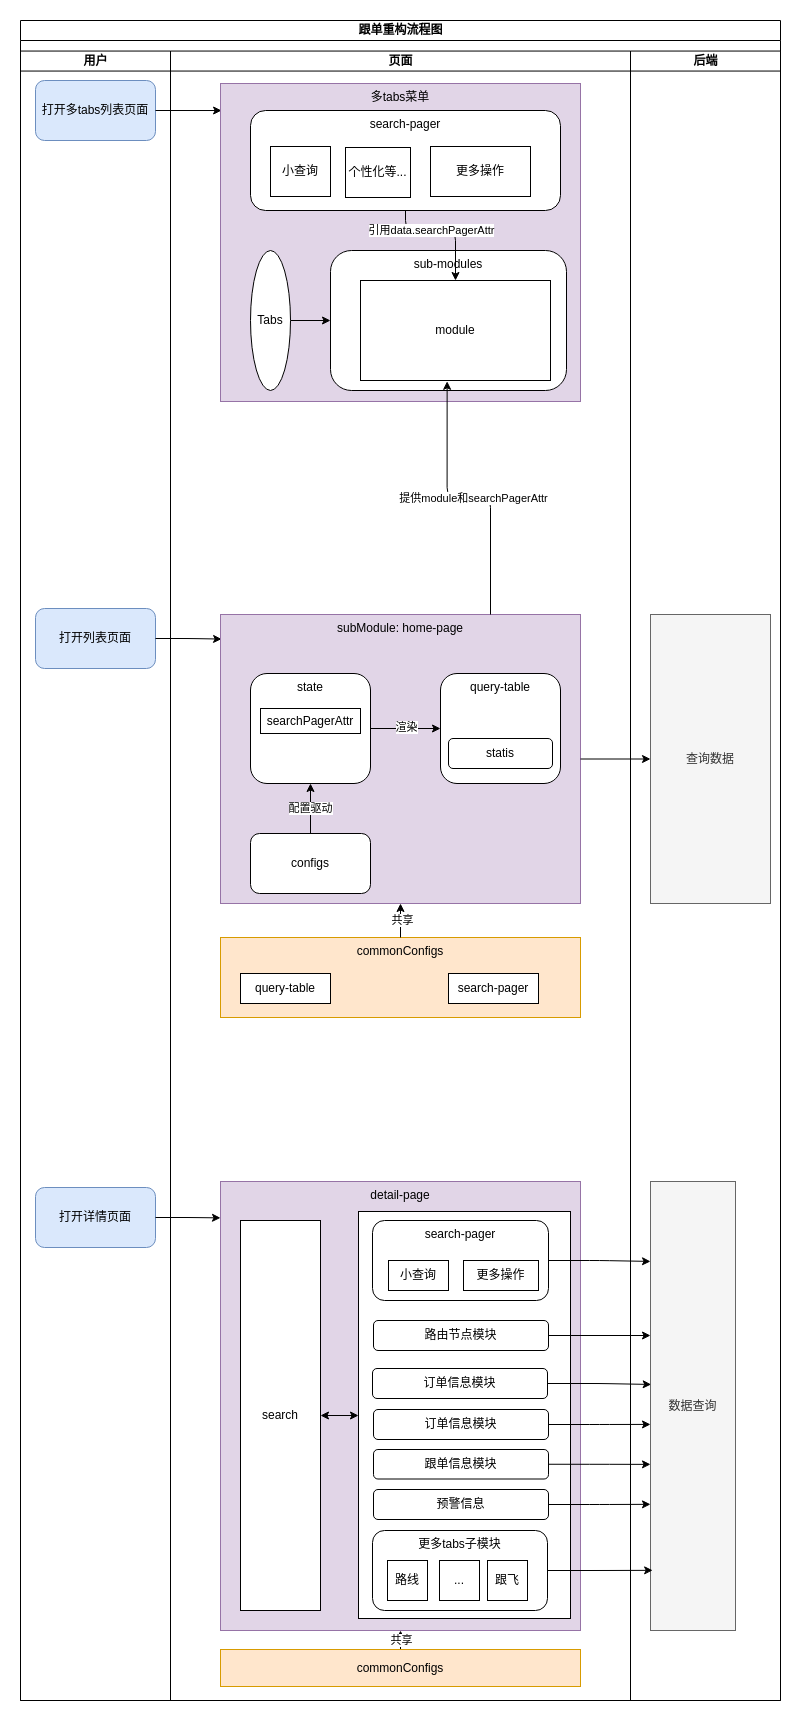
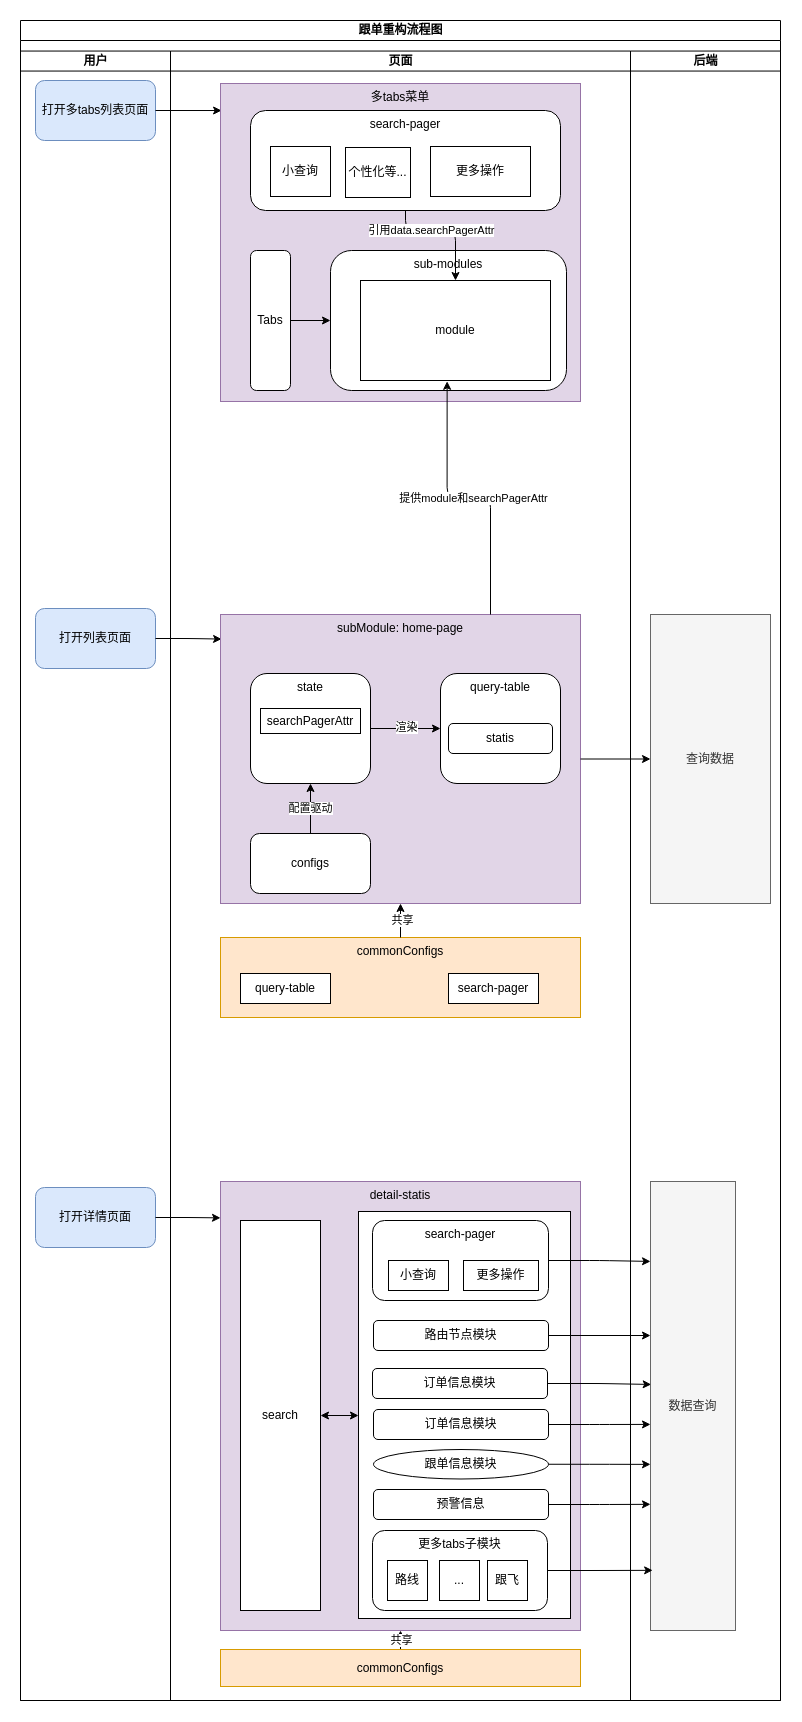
  <mxCell id="0" />
  <mxCell id="1" parent="0" />
  <mxCell id="2" value="" style="group;movable=0;resizable=0;rotatable=0;deletable=0;editable=0;locked=1;connectable=0;" vertex="1" connectable="0" parent="1"><mxGeometry x="20" y="20" width="760" height="1680" as="geometry" /></mxCell>
  <mxCell id="3" value="跟单重构流程图" style="swimlane;childLayout=stackLayout;resizeParent=1;resizeParentMax=0;startSize=20;html=1;container=0;" vertex="1" parent="2"><mxGeometry width="760" height="1680" as="geometry" /></mxCell>
  <mxCell id="4" value="用户" style="swimlane;startSize=20;html=1;container=0;" vertex="1" parent="2"><mxGeometry y="30.545" width="150" height="1649.455" as="geometry" /></mxCell>
  <mxCell id="5" value="页面" style="swimlane;startSize=20;html=1;" vertex="1" parent="2"><mxGeometry x="150" y="30.545" width="460" height="1649.455" as="geometry" /></mxCell>
  <mxCell id="6" value="后端" style="swimlane;startSize=20;html=1;" vertex="1" parent="2"><mxGeometry x="610" y="30.545" width="150" height="1649.455" as="geometry" /></mxCell>
  <mxCell id="7" value="" style="group;rounded=0;" vertex="1" connectable="0" parent="1"><mxGeometry x="35" y="608" width="735" height="409" as="geometry" /></mxCell>
  <mxCell id="8" value="打开列表页面" style="rounded=1;whiteSpace=wrap;html=1;fillColor=#dae8fc;strokeColor=#6c8ebf;" vertex="1" parent="7"><mxGeometry width="120" height="60" as="geometry" /></mxCell>
  <mxCell id="9" style="edgeStyle=orthogonalEdgeStyle;rounded=1;orthogonalLoop=1;jettySize=auto;html=1;exitX=1;exitY=0.5;exitDx=0;exitDy=0;entryX=0.003;entryY=0.085;entryDx=0;entryDy=0;entryPerimeter=0;" edge="1" parent="7" source="8" target="12"><mxGeometry relative="1" as="geometry" /></mxCell>
  <mxCell id="10" value="查询数据" style="rounded=0;whiteSpace=wrap;html=1;fillColor=#f5f5f5;strokeColor=#666666;fontColor=#333333;" vertex="1" parent="7"><mxGeometry x="615" y="6" width="120" height="289" as="geometry" /></mxCell>
  <mxCell id="11" value="" style="group" vertex="1" connectable="0" parent="7"><mxGeometry x="185" y="6" width="360" height="403" as="geometry" /></mxCell>
  <mxCell id="12" value="subModule: home-page" style="rounded=0;whiteSpace=wrap;html=1;verticalAlign=top;fillColor=#e1d5e7;strokeColor=#9673a6;" vertex="1" parent="11"><mxGeometry width="360" height="289" as="geometry" /></mxCell>
  <mxCell id="13" value="query-table" style="rounded=1;whiteSpace=wrap;html=1;verticalAlign=top;" vertex="1" parent="11"><mxGeometry x="220" y="59" width="120" height="110" as="geometry" /></mxCell>
- <mxCell id="14" value="statis" style="rounded=1;whiteSpace=wrap;html=1;" vertex="1" parent="11"><mxGeometry x="228" y="124" width="104" height="30" as="geometry" /></mxCell>
+ <mxCell id="14" value="statis" style="rounded=1;whiteSpace=wrap;html=1;" vertex="1" parent="11"><mxGeometry x="228" y="109" width="104" height="30" as="geometry" /></mxCell>
  <mxCell id="15" value="configs" style="rounded=1;whiteSpace=wrap;html=1;" vertex="1" parent="11"><mxGeometry x="30" y="219" width="120" height="60" as="geometry" /></mxCell>
  <mxCell id="16" style="edgeStyle=orthogonalEdgeStyle;rounded=1;orthogonalLoop=1;jettySize=auto;html=1;exitX=1;exitY=0.5;exitDx=0;exitDy=0;entryX=0;entryY=0.5;entryDx=0;entryDy=0;" edge="1" parent="11" source="18" target="13"><mxGeometry relative="1" as="geometry" /></mxCell>
  <mxCell id="17" value="渲染" style="edgeLabel;html=1;align=center;verticalAlign=middle;resizable=0;points=[];" vertex="1" connectable="0" parent="16"><mxGeometry y="2" relative="1" as="geometry"><mxPoint as="offset" /></mxGeometry></mxCell>
  <mxCell id="18" value="state" style="rounded=1;whiteSpace=wrap;html=1;verticalAlign=top;" vertex="1" parent="11"><mxGeometry x="30" y="59" width="120" height="110" as="geometry" /></mxCell>
  <mxCell id="19" style="edgeStyle=orthogonalEdgeStyle;rounded=1;orthogonalLoop=1;jettySize=auto;html=1;exitX=0.5;exitY=0;exitDx=0;exitDy=0;entryX=0.5;entryY=1;entryDx=0;entryDy=0;" edge="1" parent="11" source="15" target="18"><mxGeometry relative="1" as="geometry" /></mxCell>
  <mxCell id="20" value="配置驱动" style="edgeLabel;html=1;align=center;verticalAlign=middle;resizable=0;points=[];" vertex="1" connectable="0" parent="19"><mxGeometry x="0.04" y="1" relative="1" as="geometry"><mxPoint as="offset" /></mxGeometry></mxCell>
  <mxCell id="21" value="searchPagerAttr" style="rounded=0;whiteSpace=wrap;html=1;" vertex="1" parent="11"><mxGeometry x="40" y="94" width="100" height="25" as="geometry" /></mxCell>
  <mxCell id="22" value="commonConfigs" style="rounded=0;whiteSpace=wrap;html=1;fillColor=#ffe6cc;strokeColor=#d79b00;verticalAlign=top;" vertex="1" parent="11"><mxGeometry y="323" width="360" height="80" as="geometry" /></mxCell>
  <mxCell id="23" value="query-table" style="rounded=0;whiteSpace=wrap;html=1;" vertex="1" parent="11"><mxGeometry x="20" y="359" width="90" height="30" as="geometry" /></mxCell>
  <mxCell id="24" value="search-pager" style="rounded=0;whiteSpace=wrap;html=1;" vertex="1" parent="11"><mxGeometry x="228" y="359" width="90" height="30" as="geometry" /></mxCell>
  <mxCell id="25" style="edgeStyle=orthogonalEdgeStyle;rounded=1;orthogonalLoop=1;jettySize=auto;html=1;exitX=0.5;exitY=0;exitDx=0;exitDy=0;entryX=0.5;entryY=1;entryDx=0;entryDy=0;" edge="1" parent="11" source="22" target="12"><mxGeometry relative="1" as="geometry" /></mxCell>
  <mxCell id="26" value="共享" style="edgeLabel;html=1;align=center;verticalAlign=middle;resizable=0;points=[];" vertex="1" connectable="0" parent="25"><mxGeometry x="0.059" y="-1" relative="1" as="geometry"><mxPoint as="offset" /></mxGeometry></mxCell>
  <mxCell id="27" style="edgeStyle=orthogonalEdgeStyle;rounded=1;orthogonalLoop=1;jettySize=auto;html=1;exitX=1;exitY=0.5;exitDx=0;exitDy=0;entryX=0;entryY=0.5;entryDx=0;entryDy=0;" edge="1" parent="7" source="12" target="10"><mxGeometry relative="1" as="geometry" /></mxCell>
  <mxCell id="28" value="打开详情页面" style="rounded=1;whiteSpace=wrap;html=1;fillColor=#dae8fc;strokeColor=#6c8ebf;" vertex="1" parent="1"><mxGeometry x="35" y="1187" width="120" height="60" as="geometry" /></mxCell>
- <mxCell id="29" value="detail-page" style="rounded=0;whiteSpace=wrap;html=1;verticalAlign=top;fillColor=#e1d5e7;strokeColor=#9673a6;" vertex="1" parent="1"><mxGeometry x="220" y="1181" width="360" height="449" as="geometry" /></mxCell>
+ <mxCell id="29" value="detail-statis" style="rounded=0;whiteSpace=wrap;html=1;verticalAlign=top;fillColor=#e1d5e7;strokeColor=#9673a6;" vertex="1" parent="1"><mxGeometry x="220" y="1181" width="360" height="449" as="geometry" /></mxCell>
  <mxCell id="30" style="edgeStyle=orthogonalEdgeStyle;rounded=1;orthogonalLoop=1;jettySize=auto;html=1;exitX=1;exitY=0.5;exitDx=0;exitDy=0;entryX=0;entryY=0.081;entryDx=0;entryDy=0;entryPerimeter=0;" edge="1" parent="1" source="28" target="29"><mxGeometry relative="1" as="geometry" /></mxCell>
  <mxCell id="31" style="edgeStyle=orthogonalEdgeStyle;rounded=1;orthogonalLoop=1;jettySize=auto;html=1;exitX=0.5;exitY=0;exitDx=0;exitDy=0;entryX=0.5;entryY=1;entryDx=0;entryDy=0;" edge="1" parent="1" source="33" target="29"><mxGeometry relative="1" as="geometry" /></mxCell>
  <mxCell id="32" value="共享" style="edgeLabel;html=1;align=center;verticalAlign=middle;resizable=0;points=[];" vertex="1" connectable="0" parent="31"><mxGeometry x="0.103" relative="1" as="geometry"><mxPoint as="offset" /></mxGeometry></mxCell>
  <mxCell id="33" value="commonConfigs" style="rounded=0;whiteSpace=wrap;html=1;fillColor=#ffe6cc;strokeColor=#d79b00;" vertex="1" parent="1"><mxGeometry x="220" y="1649" width="360" height="37" as="geometry" /></mxCell>
  <mxCell id="34" style="edgeStyle=orthogonalEdgeStyle;rounded=1;orthogonalLoop=1;jettySize=auto;html=1;exitX=1;exitY=0.5;exitDx=0;exitDy=0;entryX=0;entryY=0.5;entryDx=0;entryDy=0;startArrow=classic;startFill=1;" edge="1" parent="1" source="35" target="36"><mxGeometry relative="1" as="geometry" /></mxCell>
  <mxCell id="35" value="search" style="rounded=0;whiteSpace=wrap;html=1;" vertex="1" parent="1"><mxGeometry x="240" y="1220" width="80" height="390" as="geometry" /></mxCell>
  <mxCell id="36" value="" style="rounded=0;whiteSpace=wrap;html=1;" vertex="1" parent="1"><mxGeometry x="358" y="1211" width="212" height="407" as="geometry" /></mxCell>
  <mxCell id="37" value="" style="group" vertex="1" connectable="0" parent="1"><mxGeometry x="372" y="1220" width="176" height="390" as="geometry" /></mxCell>
  <mxCell id="38" value="订单信息模块" style="rounded=1;whiteSpace=wrap;html=1;" vertex="1" parent="37"><mxGeometry y="148" width="175" height="30" as="geometry" /></mxCell>
  <mxCell id="39" value="订单信息模块" style="rounded=1;whiteSpace=wrap;html=1;" vertex="1" parent="37"><mxGeometry x="1" y="189" width="175" height="30" as="geometry" /></mxCell>
- <mxCell id="40" value="跟单信息模块" style="rounded=1;whiteSpace=wrap;html=1;" vertex="1" parent="37"><mxGeometry x="1" y="229" width="175" height="29.5" as="geometry" /></mxCell>
+ <mxCell id="40" value="跟单信息模块" style="ellipse;whiteSpace=wrap;html=1;" vertex="1" parent="37"><mxGeometry x="1" y="229" width="175" height="29.5" as="geometry" /></mxCell>
  <mxCell id="41" value="预警信息" style="rounded=1;whiteSpace=wrap;html=1;" vertex="1" parent="37"><mxGeometry x="1" y="269" width="175" height="30" as="geometry" /></mxCell>
  <mxCell id="42" value="" style="group" vertex="1" connectable="0" parent="37"><mxGeometry width="176" height="80" as="geometry" /></mxCell>
  <mxCell id="43" value="search-pager" style="rounded=1;whiteSpace=wrap;html=1;verticalAlign=top;" vertex="1" parent="42"><mxGeometry width="176" height="80" as="geometry" /></mxCell>
  <mxCell id="44" value="小查询" style="rounded=0;whiteSpace=wrap;html=1;" vertex="1" parent="42"><mxGeometry x="16" y="40" width="60" height="30" as="geometry" /></mxCell>
  <mxCell id="45" value="更多操作" style="rounded=0;whiteSpace=wrap;html=1;" vertex="1" parent="42"><mxGeometry x="91" y="40" width="75" height="30" as="geometry" /></mxCell>
  <mxCell id="46" value="" style="group" vertex="1" connectable="0" parent="37"><mxGeometry y="310" width="175" height="80" as="geometry" /></mxCell>
  <mxCell id="47" value="更多tabs子模块" style="rounded=1;whiteSpace=wrap;html=1;verticalAlign=top;" vertex="1" parent="46"><mxGeometry width="175" height="80" as="geometry" /></mxCell>
  <mxCell id="48" value="路线" style="rounded=0;whiteSpace=wrap;html=1;" vertex="1" parent="46"><mxGeometry x="15" y="30" width="40" height="40" as="geometry" /></mxCell>
  <mxCell id="49" value="..." style="rounded=0;whiteSpace=wrap;html=1;" vertex="1" parent="46"><mxGeometry x="67" y="30" width="40" height="40" as="geometry" /></mxCell>
  <mxCell id="50" value="跟飞" style="rounded=0;whiteSpace=wrap;html=1;" vertex="1" parent="46"><mxGeometry x="115" y="30" width="40" height="40" as="geometry" /></mxCell>
  <mxCell id="51" value="路由节点模块" style="rounded=1;whiteSpace=wrap;html=1;" vertex="1" parent="37"><mxGeometry x="1" y="100" width="175" height="30" as="geometry" /></mxCell>
  <mxCell id="52" value="数据查询" style="rounded=0;whiteSpace=wrap;html=1;fillColor=#f5f5f5;fontColor=#333333;strokeColor=#666666;" vertex="1" parent="1"><mxGeometry x="650" y="1181" width="85" height="449" as="geometry" /></mxCell>
  <mxCell id="53" style="edgeStyle=orthogonalEdgeStyle;rounded=1;orthogonalLoop=1;jettySize=auto;html=1;exitX=1;exitY=0.5;exitDx=0;exitDy=0;entryX=0;entryY=0.178;entryDx=0;entryDy=0;entryPerimeter=0;" edge="1" parent="1" source="43" target="52"><mxGeometry relative="1" as="geometry" /></mxCell>
  <mxCell id="54" style="edgeStyle=orthogonalEdgeStyle;rounded=1;orthogonalLoop=1;jettySize=auto;html=1;exitX=1;exitY=0.5;exitDx=0;exitDy=0;entryX=0;entryY=0.343;entryDx=0;entryDy=0;entryPerimeter=0;" edge="1" parent="1" source="51" target="52"><mxGeometry relative="1" as="geometry" /></mxCell>
  <mxCell id="55" style="edgeStyle=orthogonalEdgeStyle;rounded=1;orthogonalLoop=1;jettySize=auto;html=1;exitX=1;exitY=0.5;exitDx=0;exitDy=0;entryX=0.008;entryY=0.452;entryDx=0;entryDy=0;entryPerimeter=0;" edge="1" parent="1" source="38" target="52"><mxGeometry relative="1" as="geometry" /></mxCell>
  <mxCell id="56" style="edgeStyle=orthogonalEdgeStyle;rounded=1;orthogonalLoop=1;jettySize=auto;html=1;exitX=1;exitY=0.5;exitDx=0;exitDy=0;entryX=0;entryY=0.541;entryDx=0;entryDy=0;entryPerimeter=0;" edge="1" parent="1" source="39" target="52"><mxGeometry relative="1" as="geometry" /></mxCell>
  <mxCell id="57" style="edgeStyle=orthogonalEdgeStyle;rounded=1;orthogonalLoop=1;jettySize=auto;html=1;exitX=1;exitY=0.5;exitDx=0;exitDy=0;entryX=0;entryY=0.63;entryDx=0;entryDy=0;entryPerimeter=0;" edge="1" parent="1" source="40" target="52"><mxGeometry relative="1" as="geometry" /></mxCell>
  <mxCell id="58" style="edgeStyle=orthogonalEdgeStyle;rounded=1;orthogonalLoop=1;jettySize=auto;html=1;exitX=1;exitY=0.5;exitDx=0;exitDy=0;entryX=0;entryY=0.719;entryDx=0;entryDy=0;entryPerimeter=0;" edge="1" parent="1" source="41" target="52"><mxGeometry relative="1" as="geometry" /></mxCell>
  <mxCell id="59" style="edgeStyle=orthogonalEdgeStyle;rounded=1;orthogonalLoop=1;jettySize=auto;html=1;exitX=1;exitY=0.5;exitDx=0;exitDy=0;entryX=0.025;entryY=0.866;entryDx=0;entryDy=0;entryPerimeter=0;" edge="1" parent="1" source="47" target="52"><mxGeometry relative="1" as="geometry" /></mxCell>
  <mxCell id="60" value="打开多tabs列表页面" style="rounded=1;whiteSpace=wrap;html=1;fillColor=#dae8fc;strokeColor=#6c8ebf;" vertex="1" parent="1"><mxGeometry x="35" y="80" width="120" height="60" as="geometry" /></mxCell>
  <mxCell id="61" style="edgeStyle=orthogonalEdgeStyle;rounded=1;orthogonalLoop=1;jettySize=auto;html=1;exitX=1;exitY=0.5;exitDx=0;exitDy=0;entryX=0.003;entryY=0.085;entryDx=0;entryDy=0;entryPerimeter=0;" edge="1" parent="1" source="60" target="63"><mxGeometry relative="1" as="geometry" /></mxCell>
  <mxCell id="62" value="" style="group;verticalAlign=middle;" vertex="1" connectable="0" parent="1"><mxGeometry x="220" y="83" width="360" height="318" as="geometry" /></mxCell>
  <mxCell id="63" value="多tabs菜单" style="rounded=0;whiteSpace=wrap;html=1;verticalAlign=top;fillColor=#e1d5e7;strokeColor=#9673a6;" vertex="1" parent="62"><mxGeometry width="360" height="318" as="geometry" /></mxCell>
  <mxCell id="64" value="search-pager" style="rounded=1;whiteSpace=wrap;html=1;align=center;verticalAlign=top;" vertex="1" parent="62"><mxGeometry x="30" y="27" width="310" height="100" as="geometry" /></mxCell>
  <mxCell id="65" value="小查询" style="rounded=0;whiteSpace=wrap;html=1;" vertex="1" parent="62"><mxGeometry x="50" y="63" width="60" height="50" as="geometry" /></mxCell>
  <mxCell id="66" value="个性化等..." style="rounded=0;whiteSpace=wrap;html=1;" vertex="1" parent="62"><mxGeometry x="125" y="64" width="65" height="50" as="geometry" /></mxCell>
  <mxCell id="67" value="更多操作" style="rounded=0;whiteSpace=wrap;html=1;" vertex="1" parent="62"><mxGeometry x="210" y="63" width="100" height="50" as="geometry" /></mxCell>
  <mxCell id="68" value="sub-modules" style="rounded=1;whiteSpace=wrap;html=1;verticalAlign=top;" vertex="1" parent="62"><mxGeometry x="110" y="167" width="236" height="140" as="geometry" /></mxCell>
  <mxCell id="69" style="edgeStyle=orthogonalEdgeStyle;rounded=1;orthogonalLoop=1;jettySize=auto;html=1;exitX=1;exitY=0.5;exitDx=0;exitDy=0;entryX=0;entryY=0.5;entryDx=0;entryDy=0;" edge="1" parent="62" source="70" target="68"><mxGeometry relative="1" as="geometry" /></mxCell>
- <mxCell id="70" value="Tabs" style="ellipse;whiteSpace=wrap;html=1;" vertex="1" parent="62"><mxGeometry x="30" y="167" width="40" height="140" as="geometry" /></mxCell>
+ <mxCell id="70" value="Tabs" style="rounded=1;whiteSpace=wrap;html=1;" vertex="1" parent="62"><mxGeometry x="30" y="167" width="40" height="140" as="geometry" /></mxCell>
  <mxCell id="71" value="module" style="rounded=0;whiteSpace=wrap;html=1;verticalAlign=middle;" vertex="1" parent="62"><mxGeometry x="140" y="197" width="190" height="100" as="geometry" /></mxCell>
  <mxCell id="72" style="edgeStyle=orthogonalEdgeStyle;rounded=1;orthogonalLoop=1;jettySize=auto;html=1;exitX=0.5;exitY=1;exitDx=0;exitDy=0;entryX=0.5;entryY=0;entryDx=0;entryDy=0;" edge="1" parent="62" source="64" target="71"><mxGeometry relative="1" as="geometry"><Array as="points"><mxPoint x="185" y="147" /><mxPoint x="235" y="147" /></Array></mxGeometry></mxCell>
  <mxCell id="73" value="引用data.searchPagerAttr" style="edgeLabel;html=1;align=center;verticalAlign=middle;resizable=0;points=[];" vertex="1" connectable="0" parent="72"><mxGeometry x="-0.25" y="1" relative="1" as="geometry"><mxPoint as="offset" /></mxGeometry></mxCell>
  <mxCell id="74" style="edgeStyle=orthogonalEdgeStyle;rounded=1;orthogonalLoop=1;jettySize=auto;html=1;exitX=0.5;exitY=1;exitDx=0;exitDy=0;" edge="1" parent="62" source="71" target="71"><mxGeometry relative="1" as="geometry" /></mxCell>
  <mxCell id="75" style="edgeStyle=orthogonalEdgeStyle;rounded=1;orthogonalLoop=1;jettySize=auto;html=1;exitX=0.75;exitY=0;exitDx=0;exitDy=0;entryX=0.456;entryY=1.008;entryDx=0;entryDy=0;entryPerimeter=0;" edge="1" parent="1" source="12" target="71"><mxGeometry relative="1" as="geometry" /></mxCell>
  <mxCell id="76" value="提供module和searchPagerAttr" style="edgeLabel;html=1;align=center;verticalAlign=middle;resizable=0;points=[];" vertex="1" connectable="0" parent="75"><mxGeometry x="-0.026" relative="1" as="geometry"><mxPoint as="offset" /></mxGeometry></mxCell>
